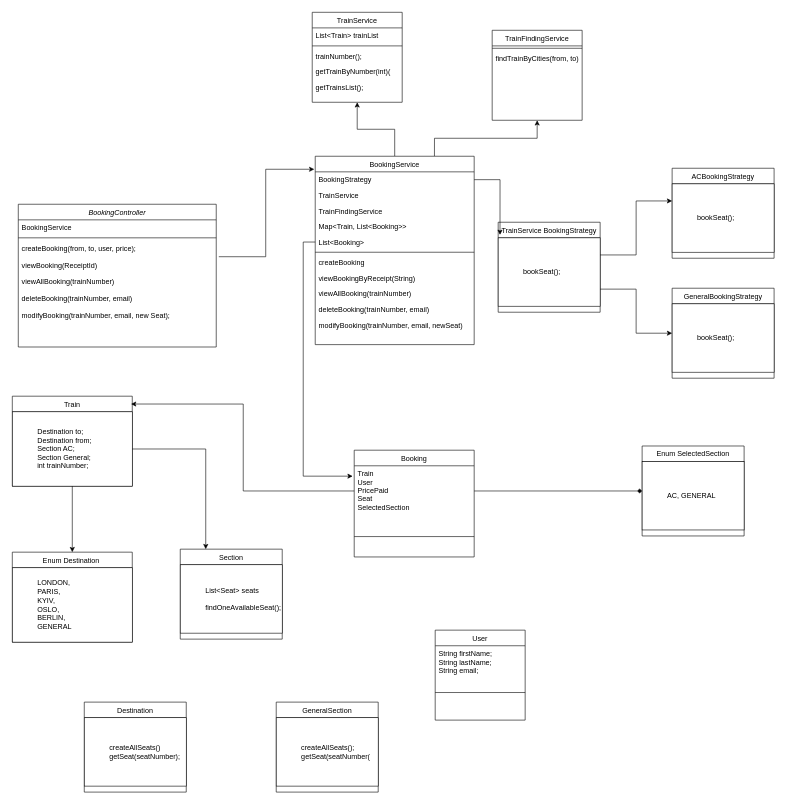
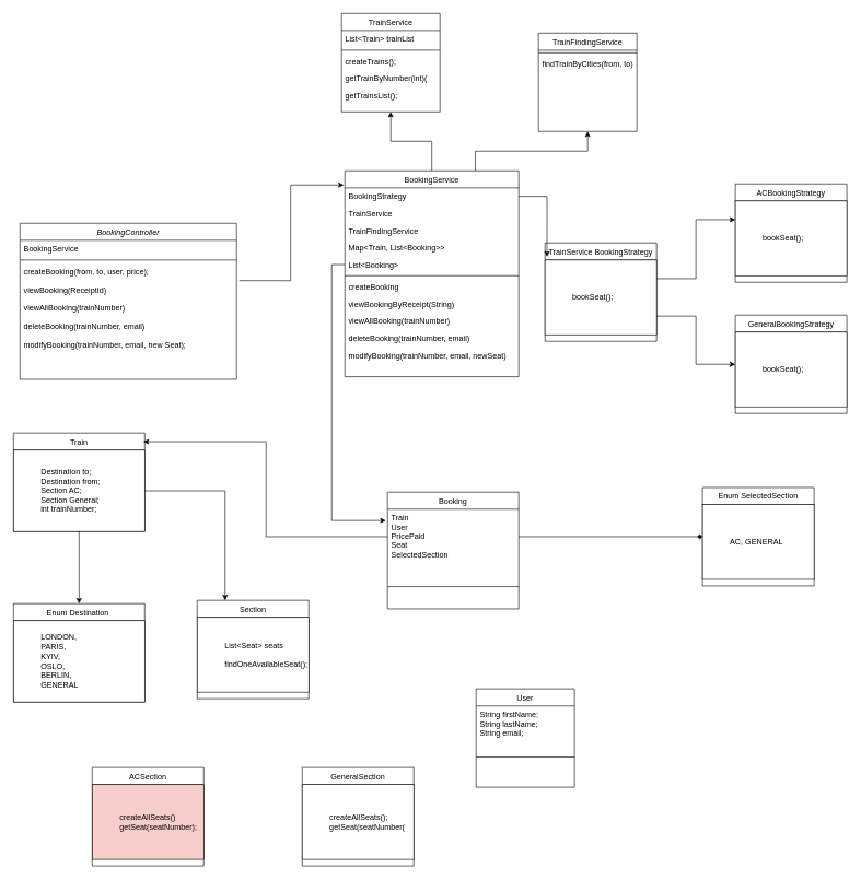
  <mxCell id="0" />
  <mxCell id="1" parent="0" />
  <mxCell id="2" value="BookingController" style="swimlane;fontStyle=2;align=center;verticalAlign=top;childLayout=stackLayout;horizontal=1;startSize=26;horizontalStack=0;resizeParent=1;resizeLast=0;collapsible=1;marginBottom=0;rounded=0;shadow=0;strokeWidth=1;" parent="1" vertex="1"><mxGeometry x="30" y="340" width="330" height="238" as="geometry"><mxRectangle x="230" y="140" width="160" height="26" as="alternateBounds" /></mxGeometry></mxCell>
  <mxCell id="3" value="BookingService" style="text;align=left;verticalAlign=top;spacingLeft=4;spacingRight=4;overflow=hidden;rotatable=0;points=[[0,0.5],[1,0.5]];portConstraint=eastwest;" parent="2" vertex="1"><mxGeometry y="26" width="330" height="26" as="geometry" /></mxCell>
  <mxCell id="4" value="" style="line;html=1;strokeWidth=1;align=left;verticalAlign=middle;spacingTop=-1;spacingLeft=3;spacingRight=3;rotatable=0;labelPosition=right;points=[];portConstraint=eastwest;" parent="2" vertex="1"><mxGeometry y="52" width="330" height="8" as="geometry" /></mxCell>
  <mxCell id="5" value="createBooking(from, to, user, price);&#10;&#10;viewBooking(ReceiptId)&#10;&#10;viewAllBooking(trainNumber)&#10;&#10;deleteBooking(trainNumber, email)&#10;&#10;modifyBooking(trainNumber, email, new Seat);" style="text;align=left;verticalAlign=top;spacingLeft=4;spacingRight=4;overflow=hidden;rotatable=0;points=[[0,0.5],[1,0.5]];portConstraint=eastwest;" parent="2" vertex="1"><mxGeometry y="60" width="330" height="150" as="geometry" /></mxCell>
  <mxCell id="6" value="Train" style="swimlane;fontStyle=0;align=center;verticalAlign=top;childLayout=stackLayout;horizontal=1;startSize=26;horizontalStack=0;resizeParent=1;resizeLast=0;collapsible=1;marginBottom=0;rounded=0;shadow=0;strokeWidth=1;" parent="1" vertex="1"><mxGeometry x="20" y="660" width="200" height="150" as="geometry"><mxRectangle x="130" y="380" width="160" height="26" as="alternateBounds" /></mxGeometry></mxCell>
  <mxCell id="7" value="&lt;blockquote style=&quot;margin: 0 0 0 40px; border: none; padding: 0px;&quot;&gt;Destination to;&lt;br&gt;Destination from;&lt;br&gt;Section AC;&lt;br&gt;Section General;&lt;div style=&quot;&quot;&gt;&lt;span style=&quot;background-color: initial;&quot;&gt;int trainNumber;&lt;/span&gt;&lt;/div&gt;&lt;/blockquote&gt;" style="whiteSpace=wrap;html=1;align=left;" vertex="1" parent="6"><mxGeometry y="26" width="200" height="124" as="geometry" /></mxCell>
  <mxCell id="8" value="Booking" style="swimlane;fontStyle=0;align=center;verticalAlign=top;childLayout=stackLayout;horizontal=1;startSize=26;horizontalStack=0;resizeParent=1;resizeLast=0;collapsible=1;marginBottom=0;rounded=0;shadow=0;strokeWidth=1;" parent="1" vertex="1"><mxGeometry x="590" y="750" width="200" height="178" as="geometry"><mxRectangle x="340" y="380" width="170" height="26" as="alternateBounds" /></mxGeometry></mxCell>
  <mxCell id="9" value="Train&#10;User&#10;PricePaid&#10;Seat&#10;SelectedSection" style="text;align=left;verticalAlign=top;spacingLeft=4;spacingRight=4;overflow=hidden;rotatable=0;points=[[0,0.5],[1,0.5]];portConstraint=eastwest;" parent="8" vertex="1"><mxGeometry y="26" width="200" height="84" as="geometry" /></mxCell>
  <mxCell id="10" value="" style="line;html=1;strokeWidth=1;align=left;verticalAlign=middle;spacingTop=-1;spacingLeft=3;spacingRight=3;rotatable=0;labelPosition=right;points=[];portConstraint=eastwest;" parent="8" vertex="1"><mxGeometry y="110" width="200" height="68" as="geometry" /></mxCell>
  <mxCell id="11" style="edgeStyle=orthogonalEdgeStyle;rounded=0;orthogonalLoop=1;jettySize=auto;html=1;exitX=0.5;exitY=0;exitDx=0;exitDy=0;entryX=0.5;entryY=1;entryDx=0;entryDy=0;" edge="1" parent="1" source="13" target="49"><mxGeometry relative="1" as="geometry" /></mxCell>
  <mxCell id="12" style="edgeStyle=orthogonalEdgeStyle;rounded=0;orthogonalLoop=1;jettySize=auto;html=1;exitX=0.75;exitY=0;exitDx=0;exitDy=0;entryX=0.5;entryY=1;entryDx=0;entryDy=0;" edge="1" parent="1" source="13" target="55"><mxGeometry relative="1" as="geometry" /></mxCell>
  <mxCell id="13" value="BookingService" style="swimlane;fontStyle=0;align=center;verticalAlign=top;childLayout=stackLayout;horizontal=1;startSize=26;horizontalStack=0;resizeParent=1;resizeLast=0;collapsible=1;marginBottom=0;rounded=0;shadow=0;strokeWidth=1;" parent="1" vertex="1"><mxGeometry x="525" y="260" width="265" height="314" as="geometry"><mxRectangle x="550" y="140" width="160" height="26" as="alternateBounds" /></mxGeometry></mxCell>
  <mxCell id="14" value="BookingStrategy" style="text;align=left;verticalAlign=top;spacingLeft=4;spacingRight=4;overflow=hidden;rotatable=0;points=[[0,0.5],[1,0.5]];portConstraint=eastwest;" parent="13" vertex="1"><mxGeometry y="26" width="265" height="26" as="geometry" /></mxCell>
  <mxCell id="15" value="TrainService" style="text;align=left;verticalAlign=top;spacingLeft=4;spacingRight=4;overflow=hidden;rotatable=0;points=[[0,0.5],[1,0.5]];portConstraint=eastwest;rounded=0;shadow=0;html=0;" parent="13" vertex="1"><mxGeometry y="52" width="265" height="26" as="geometry" /></mxCell>
  <mxCell id="16" value="TrainFindingService" style="text;align=left;verticalAlign=top;spacingLeft=4;spacingRight=4;overflow=hidden;rotatable=0;points=[[0,0.5],[1,0.5]];portConstraint=eastwest;rounded=0;shadow=0;html=0;" parent="13" vertex="1"><mxGeometry y="78" width="265" height="26" as="geometry" /></mxCell>
  <mxCell id="17" value="Map&lt;Train, List&lt;Booking&gt;&gt;" style="text;align=left;verticalAlign=top;spacingLeft=4;spacingRight=4;overflow=hidden;rotatable=0;points=[[0,0.5],[1,0.5]];portConstraint=eastwest;rounded=0;shadow=0;html=0;" parent="13" vertex="1"><mxGeometry y="104" width="265" height="26" as="geometry" /></mxCell>
  <mxCell id="18" value="List&lt;Booking&gt;" style="text;align=left;verticalAlign=top;spacingLeft=4;spacingRight=4;overflow=hidden;rotatable=0;points=[[0,0.5],[1,0.5]];portConstraint=eastwest;rounded=0;shadow=0;html=0;" parent="13" vertex="1"><mxGeometry y="130" width="265" height="26" as="geometry" /></mxCell>
  <mxCell id="19" value="" style="line;html=1;strokeWidth=1;align=left;verticalAlign=middle;spacingTop=-1;spacingLeft=3;spacingRight=3;rotatable=0;labelPosition=right;points=[];portConstraint=eastwest;" parent="13" vertex="1"><mxGeometry y="156" width="265" height="8" as="geometry" /></mxCell>
  <mxCell id="20" value="createBooking&#10;" style="text;align=left;verticalAlign=top;spacingLeft=4;spacingRight=4;overflow=hidden;rotatable=0;points=[[0,0.5],[1,0.5]];portConstraint=eastwest;" parent="13" vertex="1"><mxGeometry y="164" width="265" height="26" as="geometry" /></mxCell>
  <mxCell id="21" value="viewBookingByReceipt(String)" style="text;align=left;verticalAlign=top;spacingLeft=4;spacingRight=4;overflow=hidden;rotatable=0;points=[[0,0.5],[1,0.5]];portConstraint=eastwest;" parent="13" vertex="1"><mxGeometry y="190" width="265" height="26" as="geometry" /></mxCell>
  <mxCell id="22" value="viewAllBooking(trainNumber)&#10;" style="text;align=left;verticalAlign=top;spacingLeft=4;spacingRight=4;overflow=hidden;rotatable=0;points=[[0,0.5],[1,0.5]];portConstraint=eastwest;" vertex="1" parent="13"><mxGeometry y="216" width="265" height="26" as="geometry" /></mxCell>
  <mxCell id="23" value="deleteBooking(trainNumber, email)&#10;" style="text;align=left;verticalAlign=top;spacingLeft=4;spacingRight=4;overflow=hidden;rotatable=0;points=[[0,0.5],[1,0.5]];portConstraint=eastwest;" vertex="1" parent="13"><mxGeometry y="242" width="265" height="26" as="geometry" /></mxCell>
  <mxCell id="24" value="modifyBooking(trainNumber, email, newSeat)&#10;" style="text;align=left;verticalAlign=top;spacingLeft=4;spacingRight=4;overflow=hidden;rotatable=0;points=[[0,0.5],[1,0.5]];portConstraint=eastwest;" vertex="1" parent="13"><mxGeometry y="268" width="265" height="26" as="geometry" /></mxCell>
  <mxCell id="25" style="edgeStyle=orthogonalEdgeStyle;rounded=0;orthogonalLoop=1;jettySize=auto;html=1;entryX=-0.006;entryY=0.069;entryDx=0;entryDy=0;entryPerimeter=0;exitX=1.013;exitY=0.183;exitDx=0;exitDy=0;exitPerimeter=0;" edge="1" parent="1" source="5" target="13"><mxGeometry relative="1" as="geometry" /></mxCell>
  <mxCell id="26" style="edgeStyle=orthogonalEdgeStyle;rounded=0;orthogonalLoop=1;jettySize=auto;html=1;entryX=0.99;entryY=0.087;entryDx=0;entryDy=0;entryPerimeter=0;" edge="1" parent="1" source="9" target="6"><mxGeometry relative="1" as="geometry" /></mxCell>
  <mxCell id="27" value="Enum Destination " style="swimlane;fontStyle=0;align=center;verticalAlign=top;childLayout=stackLayout;horizontal=1;startSize=26;horizontalStack=0;resizeParent=1;resizeLast=0;collapsible=1;marginBottom=0;rounded=0;shadow=0;strokeWidth=1;" vertex="1" parent="1"><mxGeometry x="20" y="920" width="200" height="150" as="geometry"><mxRectangle x="130" y="380" width="160" height="26" as="alternateBounds" /></mxGeometry></mxCell>
  <mxCell id="28" value="&lt;blockquote style=&quot;margin: 0 0 0 40px; border: none; padding: 0px;&quot;&gt;LONDON,&amp;nbsp;&lt;br&gt;PARIS,&lt;br&gt;KYIV,&lt;br&gt;OSLO,&lt;br&gt;BERLIN,&lt;br&gt;GENERAL&lt;/blockquote&gt;" style="whiteSpace=wrap;html=1;align=left;" vertex="1" parent="27"><mxGeometry y="26" width="200" height="124" as="geometry" /></mxCell>
  <mxCell id="29" style="edgeStyle=orthogonalEdgeStyle;rounded=0;orthogonalLoop=1;jettySize=auto;html=1;entryX=0.5;entryY=0;entryDx=0;entryDy=0;" edge="1" parent="1" source="7" target="27"><mxGeometry relative="1" as="geometry" /></mxCell>
  <mxCell id="30" value="Section" style="swimlane;fontStyle=0;align=center;verticalAlign=top;childLayout=stackLayout;horizontal=1;startSize=26;horizontalStack=0;resizeParent=1;resizeLast=0;collapsible=1;marginBottom=0;rounded=0;shadow=0;strokeWidth=1;" vertex="1" parent="1"><mxGeometry x="300" y="915" width="170" height="150" as="geometry"><mxRectangle x="130" y="380" width="160" height="26" as="alternateBounds" /></mxGeometry></mxCell>
  <mxCell id="31" value="&lt;blockquote style=&quot;margin: 0 0 0 40px; border: none; padding: 0px;&quot;&gt;List&amp;lt;Seat&amp;gt; seats&lt;/blockquote&gt;&lt;blockquote style=&quot;margin: 0 0 0 40px; border: none; padding: 0px;&quot;&gt;&lt;br&gt;&lt;/blockquote&gt;&lt;blockquote style=&quot;margin: 0 0 0 40px; border: none; padding: 0px;&quot;&gt;findOneAvailableSeat();&lt;/blockquote&gt;" style="whiteSpace=wrap;html=1;align=left;" vertex="1" parent="30"><mxGeometry y="26" width="170" height="114" as="geometry" /></mxCell>
  <mxCell id="32" style="edgeStyle=orthogonalEdgeStyle;rounded=0;orthogonalLoop=1;jettySize=auto;html=1;entryX=0.25;entryY=0;entryDx=0;entryDy=0;" edge="1" parent="1" source="7" target="30"><mxGeometry relative="1" as="geometry" /></mxCell>
- <mxCell id="33" value="Destination" style="swimlane;fontStyle=0;align=center;verticalAlign=top;childLayout=stackLayout;horizontal=1;startSize=26;horizontalStack=0;resizeParent=1;resizeLast=0;collapsible=1;marginBottom=0;rounded=0;shadow=0;strokeWidth=1;" vertex="1" parent="1"><mxGeometry x="140" y="1170" width="170" height="150" as="geometry"><mxRectangle x="130" y="380" width="160" height="26" as="alternateBounds" /></mxGeometry></mxCell>
- <mxCell id="34" value="&lt;blockquote style=&quot;margin: 0 0 0 40px; border: none; padding: 0px;&quot;&gt;createAllSeats()&lt;/blockquote&gt;&lt;blockquote style=&quot;margin: 0 0 0 40px; border: none; padding: 0px;&quot;&gt;getSeat(seatNumber);&lt;/blockquote&gt;" style="whiteSpace=wrap;html=1;align=left;" vertex="1" parent="33"><mxGeometry y="26" width="170" height="114" as="geometry" /></mxCell>
+ <mxCell id="33" value="ACSection" style="swimlane;fontStyle=0;align=center;verticalAlign=top;childLayout=stackLayout;horizontal=1;startSize=26;horizontalStack=0;resizeParent=1;resizeLast=0;collapsible=1;marginBottom=0;rounded=0;shadow=0;strokeWidth=1;" vertex="1" parent="1"><mxGeometry x="140" y="1170" width="170" height="150" as="geometry"><mxRectangle x="130" y="380" width="160" height="26" as="alternateBounds" /></mxGeometry></mxCell>
+ <mxCell id="34" value="&lt;blockquote style=&quot;margin: 0 0 0 40px; border: none; padding: 0px;&quot;&gt;createAllSeats()&lt;/blockquote&gt;&lt;blockquote style=&quot;margin: 0 0 0 40px; border: none; padding: 0px;&quot;&gt;getSeat(seatNumber);&lt;/blockquote&gt;" style="whiteSpace=wrap;html=1;align=left;fillColor=#f8cecc;" vertex="1" parent="33"><mxGeometry y="26" width="170" height="114" as="geometry" /></mxCell>
  <mxCell id="35" value="GeneralSection" style="swimlane;fontStyle=0;align=center;verticalAlign=top;childLayout=stackLayout;horizontal=1;startSize=26;horizontalStack=0;resizeParent=1;resizeLast=0;collapsible=1;marginBottom=0;rounded=0;shadow=0;strokeWidth=1;" vertex="1" parent="1"><mxGeometry x="460" y="1170" width="170" height="150" as="geometry"><mxRectangle x="130" y="380" width="160" height="26" as="alternateBounds" /></mxGeometry></mxCell>
  <mxCell id="36" value="&lt;blockquote style=&quot;margin: 0 0 0 40px; border: none; padding: 0px;&quot;&gt;createAllSeats();&lt;/blockquote&gt;&lt;blockquote style=&quot;margin: 0 0 0 40px; border: none; padding: 0px;&quot;&gt;getSeat(seatNumber(&lt;/blockquote&gt;" style="whiteSpace=wrap;html=1;align=left;" vertex="1" parent="35"><mxGeometry y="26" width="170" height="114" as="geometry" /></mxCell>
  <mxCell id="37" value="TrainService BookingStrategy" style="swimlane;fontStyle=0;align=center;verticalAlign=top;childLayout=stackLayout;horizontal=1;startSize=26;horizontalStack=0;resizeParent=1;resizeLast=0;collapsible=1;marginBottom=0;rounded=0;shadow=0;strokeWidth=1;" vertex="1" parent="1"><mxGeometry x="830" y="370" width="170" height="150" as="geometry"><mxRectangle x="130" y="380" width="160" height="26" as="alternateBounds" /></mxGeometry></mxCell>
  <mxCell id="38" value="&lt;blockquote style=&quot;margin: 0 0 0 40px; border: none; padding: 0px;&quot;&gt;bookSeat();&lt;/blockquote&gt;" style="whiteSpace=wrap;html=1;align=left;" vertex="1" parent="37"><mxGeometry y="26" width="170" height="114" as="geometry" /></mxCell>
  <mxCell id="39" style="edgeStyle=orthogonalEdgeStyle;rounded=0;orthogonalLoop=1;jettySize=auto;html=1;exitX=1;exitY=0.5;exitDx=0;exitDy=0;entryX=0.018;entryY=0.14;entryDx=0;entryDy=0;entryPerimeter=0;" edge="1" parent="1" source="14" target="37"><mxGeometry relative="1" as="geometry" /></mxCell>
  <mxCell id="40" value="ACBookingStrategy" style="swimlane;fontStyle=0;align=center;verticalAlign=top;childLayout=stackLayout;horizontal=1;startSize=26;horizontalStack=0;resizeParent=1;resizeLast=0;collapsible=1;marginBottom=0;rounded=0;shadow=0;strokeWidth=1;" vertex="1" parent="1"><mxGeometry x="1120" y="280" width="170" height="150" as="geometry"><mxRectangle x="130" y="380" width="160" height="26" as="alternateBounds" /></mxGeometry></mxCell>
  <mxCell id="41" value="&lt;blockquote style=&quot;margin: 0 0 0 40px; border: none; padding: 0px;&quot;&gt;bookSeat();&lt;/blockquote&gt;" style="whiteSpace=wrap;html=1;align=left;" vertex="1" parent="40"><mxGeometry y="26" width="170" height="114" as="geometry" /></mxCell>
  <mxCell id="42" value="GeneralBookingStrategy" style="swimlane;fontStyle=0;align=center;verticalAlign=top;childLayout=stackLayout;horizontal=1;startSize=26;horizontalStack=0;resizeParent=1;resizeLast=0;collapsible=1;marginBottom=0;rounded=0;shadow=0;strokeWidth=1;" vertex="1" parent="1"><mxGeometry x="1120" y="480" width="170" height="150" as="geometry"><mxRectangle x="130" y="380" width="160" height="26" as="alternateBounds" /></mxGeometry></mxCell>
  <mxCell id="43" value="&lt;blockquote style=&quot;margin: 0 0 0 40px; border: none; padding: 0px;&quot;&gt;bookSeat();&lt;/blockquote&gt;" style="whiteSpace=wrap;html=1;align=left;" vertex="1" parent="42"><mxGeometry y="26" width="170" height="114" as="geometry" /></mxCell>
  <mxCell id="44" style="edgeStyle=orthogonalEdgeStyle;rounded=0;orthogonalLoop=1;jettySize=auto;html=1;exitX=1;exitY=0.25;exitDx=0;exitDy=0;entryX=0;entryY=0.25;entryDx=0;entryDy=0;" edge="1" parent="1" source="38" target="41"><mxGeometry relative="1" as="geometry" /></mxCell>
  <mxCell id="45" style="edgeStyle=orthogonalEdgeStyle;rounded=0;orthogonalLoop=1;jettySize=auto;html=1;exitX=1;exitY=0.75;exitDx=0;exitDy=0;entryX=0;entryY=0.5;entryDx=0;entryDy=0;" edge="1" parent="1" source="38" target="42"><mxGeometry relative="1" as="geometry" /></mxCell>
  <mxCell id="46" value="Enum SelectedSection" style="swimlane;fontStyle=0;align=center;verticalAlign=top;childLayout=stackLayout;horizontal=1;startSize=26;horizontalStack=0;resizeParent=1;resizeLast=0;collapsible=1;marginBottom=0;rounded=0;shadow=0;strokeWidth=1;" vertex="1" parent="1"><mxGeometry x="1070" y="743" width="170" height="150" as="geometry"><mxRectangle x="130" y="380" width="160" height="26" as="alternateBounds" /></mxGeometry></mxCell>
  <mxCell id="47" value="&lt;blockquote style=&quot;margin: 0 0 0 40px; border: none; padding: 0px;&quot;&gt;AC, GENERAL&lt;/blockquote&gt;" style="whiteSpace=wrap;html=1;align=left;" vertex="1" parent="46"><mxGeometry y="26" width="170" height="114" as="geometry" /></mxCell>
  <mxCell id="48" style="edgeStyle=orthogonalEdgeStyle;rounded=0;orthogonalLoop=1;jettySize=auto;html=1;exitX=1;exitY=0.5;exitDx=0;exitDy=0;entryX=0;entryY=0.5;entryDx=0;entryDy=0;endArrow=diamond;" edge="1" parent="1" source="9" target="46"><mxGeometry relative="1" as="geometry" /></mxCell>
  <mxCell id="49" value="TrainService" style="swimlane;fontStyle=0;align=center;verticalAlign=top;childLayout=stackLayout;horizontal=1;startSize=26;horizontalStack=0;resizeParent=1;resizeLast=0;collapsible=1;marginBottom=0;rounded=0;shadow=0;strokeWidth=1;" vertex="1" parent="1"><mxGeometry x="520" y="20" width="150" height="150" as="geometry"><mxRectangle x="550" y="140" width="160" height="26" as="alternateBounds" /></mxGeometry></mxCell>
  <mxCell id="50" value="List&lt;Train&gt; trainList" style="text;align=left;verticalAlign=top;spacingLeft=4;spacingRight=4;overflow=hidden;rotatable=0;points=[[0,0.5],[1,0.5]];portConstraint=eastwest;" vertex="1" parent="49"><mxGeometry y="26" width="150" height="26" as="geometry" /></mxCell>
  <mxCell id="51" value="" style="line;html=1;strokeWidth=1;align=left;verticalAlign=middle;spacingTop=-1;spacingLeft=3;spacingRight=3;rotatable=0;labelPosition=right;points=[];portConstraint=eastwest;" vertex="1" parent="49"><mxGeometry y="52" width="150" height="8" as="geometry" /></mxCell>
- <mxCell id="52" value="trainNumber();" style="text;align=left;verticalAlign=top;spacingLeft=4;spacingRight=4;overflow=hidden;rotatable=0;points=[[0,0.5],[1,0.5]];portConstraint=eastwest;" vertex="1" parent="49"><mxGeometry y="60" width="150" height="26" as="geometry" /></mxCell>
+ <mxCell id="52" value="createTrains();" style="text;align=left;verticalAlign=top;spacingLeft=4;spacingRight=4;overflow=hidden;rotatable=0;points=[[0,0.5],[1,0.5]];portConstraint=eastwest;" vertex="1" parent="49"><mxGeometry y="60" width="150" height="26" as="geometry" /></mxCell>
  <mxCell id="53" value="getTrainByNumber(int)(" style="text;align=left;verticalAlign=top;spacingLeft=4;spacingRight=4;overflow=hidden;rotatable=0;points=[[0,0.5],[1,0.5]];portConstraint=eastwest;" vertex="1" parent="49"><mxGeometry y="86" width="150" height="26" as="geometry" /></mxCell>
  <mxCell id="54" value="getTrainsList();" style="text;align=left;verticalAlign=top;spacingLeft=4;spacingRight=4;overflow=hidden;rotatable=0;points=[[0,0.5],[1,0.5]];portConstraint=eastwest;" vertex="1" parent="49"><mxGeometry y="112" width="150" height="26" as="geometry" /></mxCell>
  <mxCell id="55" value="TrainFindingService" style="swimlane;fontStyle=0;align=center;verticalAlign=top;childLayout=stackLayout;horizontal=1;startSize=26;horizontalStack=0;resizeParent=1;resizeLast=0;collapsible=1;marginBottom=0;rounded=0;shadow=0;strokeWidth=1;" vertex="1" parent="1"><mxGeometry x="820" y="50" width="150" height="150" as="geometry"><mxRectangle x="550" y="140" width="160" height="26" as="alternateBounds" /></mxGeometry></mxCell>
  <mxCell id="56" value="" style="line;html=1;strokeWidth=1;align=left;verticalAlign=middle;spacingTop=-1;spacingLeft=3;spacingRight=3;rotatable=0;labelPosition=right;points=[];portConstraint=eastwest;" vertex="1" parent="55"><mxGeometry y="26" width="150" height="8" as="geometry" /></mxCell>
  <mxCell id="57" value="findTrainByCities(from, to)" style="text;align=left;verticalAlign=top;spacingLeft=4;spacingRight=4;overflow=hidden;rotatable=0;points=[[0,0.5],[1,0.5]];portConstraint=eastwest;" vertex="1" parent="55"><mxGeometry y="34" width="150" height="26" as="geometry" /></mxCell>
  <mxCell id="58" value="User" style="swimlane;fontStyle=0;align=center;verticalAlign=top;childLayout=stackLayout;horizontal=1;startSize=26;horizontalStack=0;resizeParent=1;resizeLast=0;collapsible=1;marginBottom=0;rounded=0;shadow=0;strokeWidth=1;" vertex="1" parent="1"><mxGeometry x="725" y="1050" width="150" height="150" as="geometry"><mxRectangle x="550" y="140" width="160" height="26" as="alternateBounds" /></mxGeometry></mxCell>
  <mxCell id="59" value="String firstName;&#10;String lastName;&#10;String email;&#10;" style="text;align=left;verticalAlign=top;spacingLeft=4;spacingRight=4;overflow=hidden;rotatable=0;points=[[0,0.5],[1,0.5]];portConstraint=eastwest;" vertex="1" parent="58"><mxGeometry y="26" width="150" height="74" as="geometry" /></mxCell>
  <mxCell id="60" value="" style="line;html=1;strokeWidth=1;align=left;verticalAlign=middle;spacingTop=-1;spacingLeft=3;spacingRight=3;rotatable=0;labelPosition=right;points=[];portConstraint=eastwest;" vertex="1" parent="58"><mxGeometry y="100" width="150" height="8" as="geometry" /></mxCell>
  <mxCell id="61" style="edgeStyle=orthogonalEdgeStyle;rounded=0;orthogonalLoop=1;jettySize=auto;html=1;exitX=0;exitY=0.5;exitDx=0;exitDy=0;entryX=-0.013;entryY=0.206;entryDx=0;entryDy=0;entryPerimeter=0;" edge="1" parent="1" source="18" target="9"><mxGeometry relative="1" as="geometry" /></mxCell>
